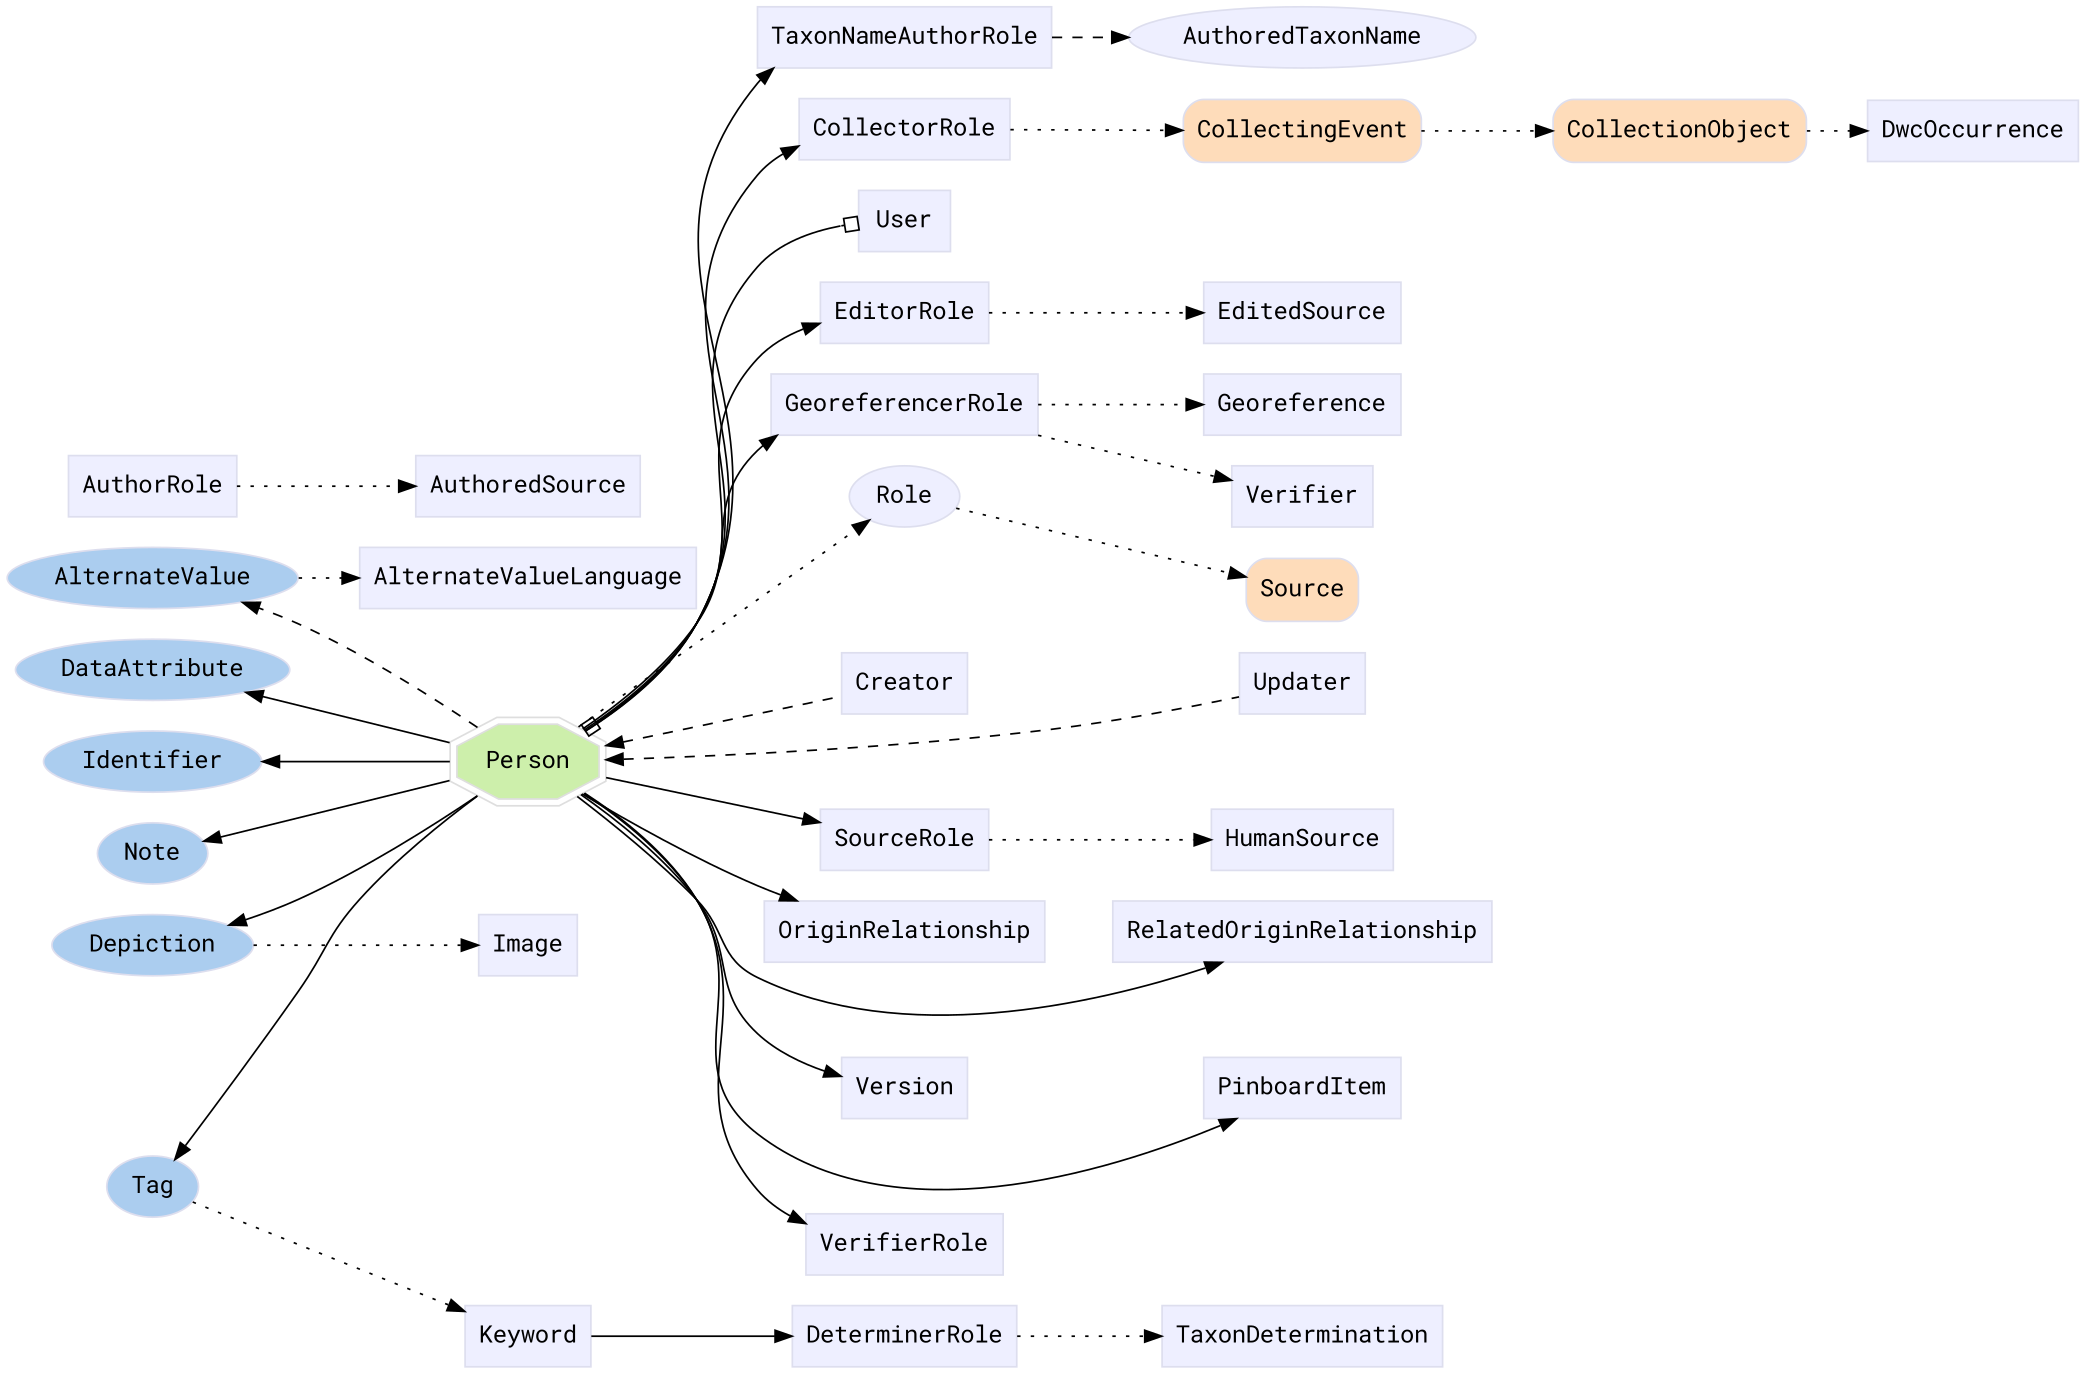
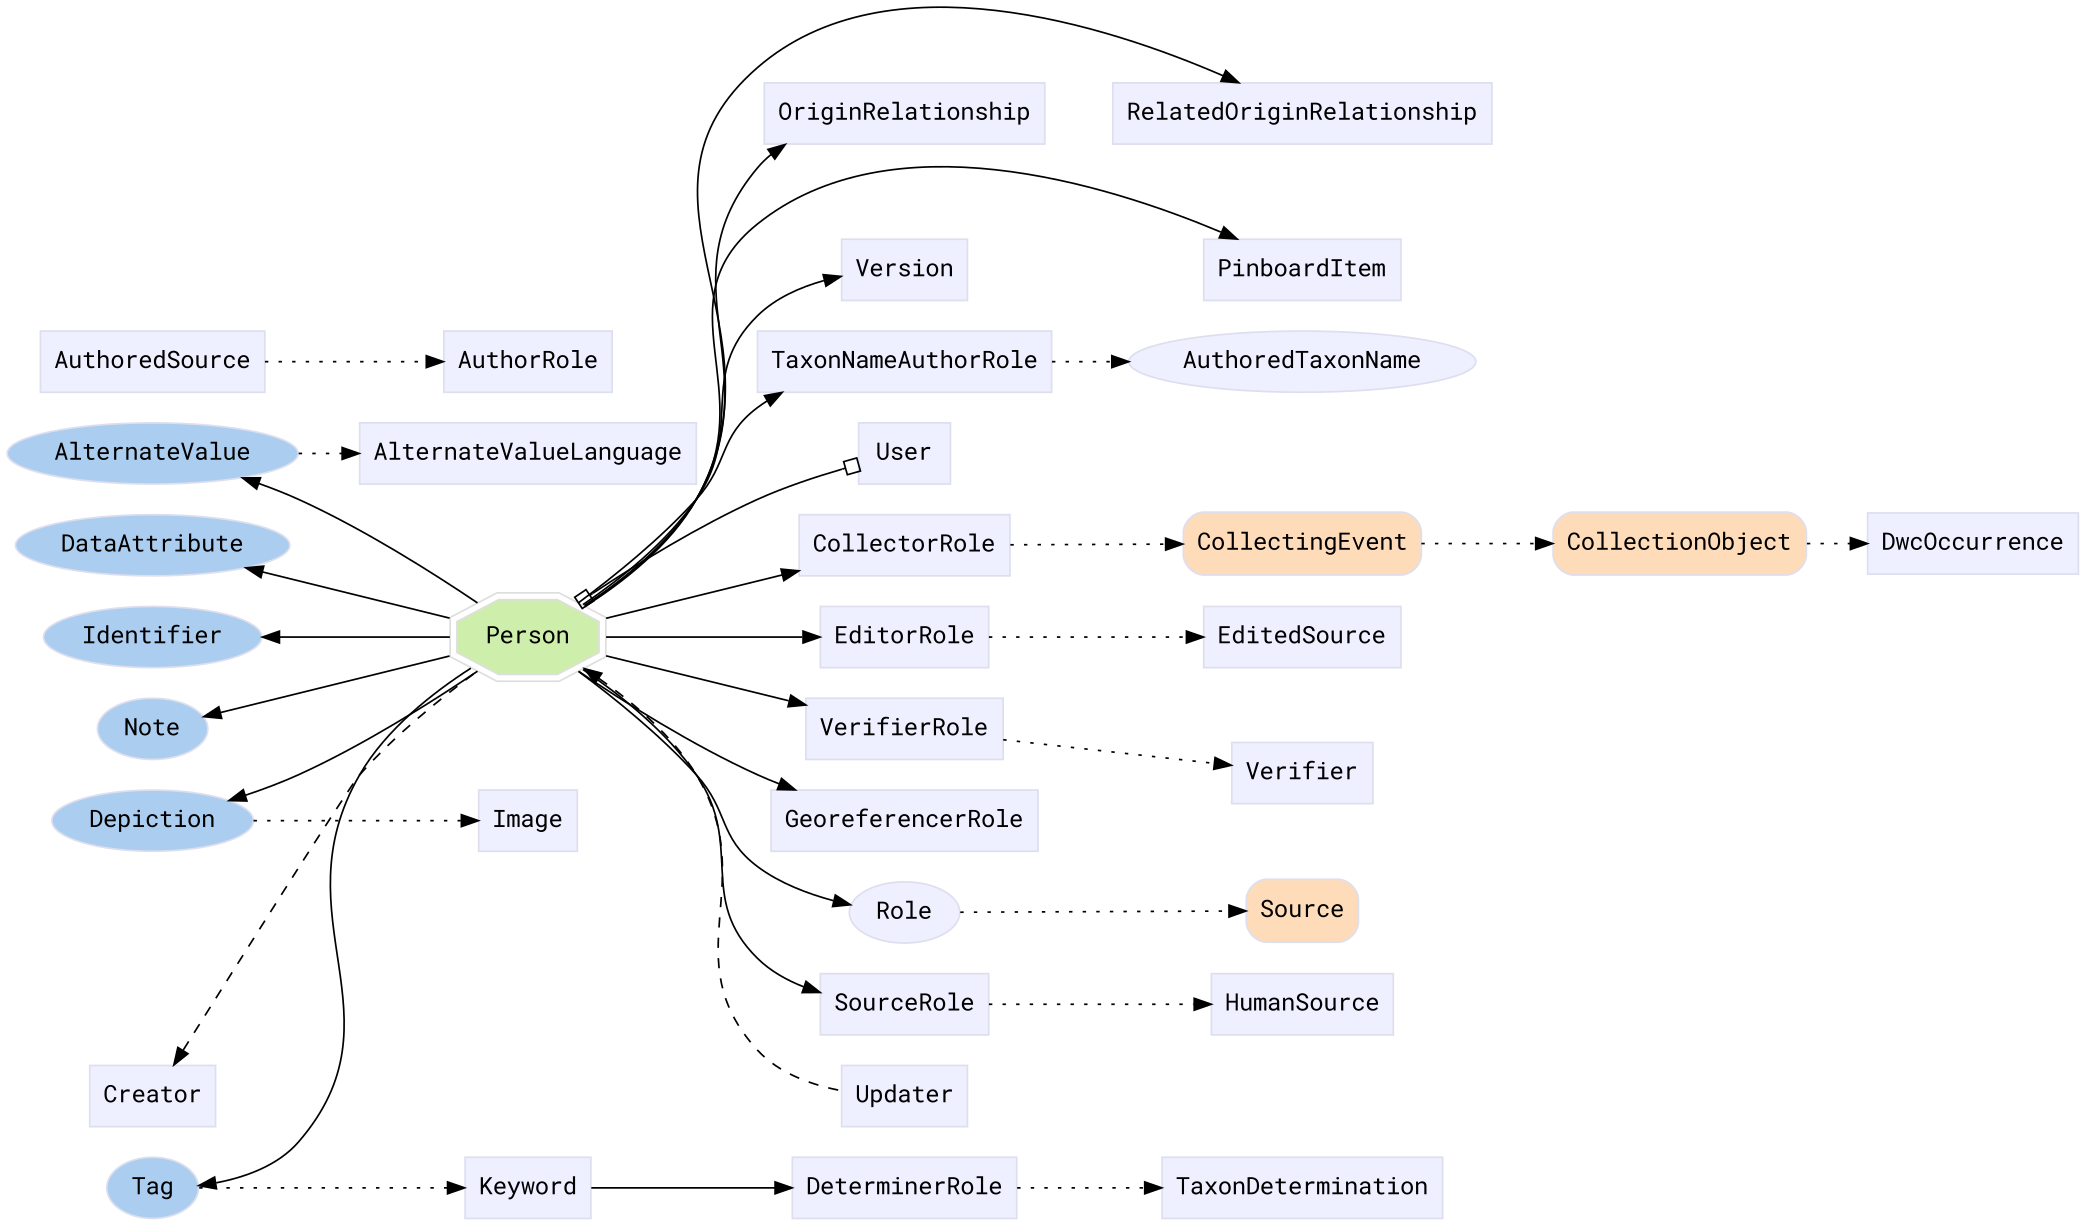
  digraph {
    fontname="Roboto Mono"
    rankdir=LR
    node [color="#dddeee" fillcolor="#eeefff" fontname="Roboto Mono" group=supporting shape=box style=filled]
    edge [fontname="Roboto Mono"]
    n1 [fillcolor="#abcdef" group=annotator height=0.5 label=AlternateValue shape=oval width=1.7693]
    n2 [fillcolor="#abcdef" group=annotator height=0.5 label=DataAttribute shape=oval width=1.6429]
    n3 [fillcolor="#abcdef" group=annotator height=0.5 label=Depiction shape=oval width=1.2638]
    n4 [fillcolor="#abcdef" group=annotator height=0.5 label=Identifier shape=oval width=1.1916]
    n5 [fillcolor="#abcdef" group=annotator height=0.5 label=Tag shape=oval width=0.75]
    n6 [fillcolor="#abcdef" group=annotator height=0.5 label=Note shape=oval width=0.77632]
    n7 [fillcolor="#fedcba" group=core height=0.51389 label=CollectingEvent shape=Mrecord width=1.4444]
    n8 [fillcolor="#fedcba" group=core height=0.51389 label=CollectionObject shape=Mrecord width=1.5139]
    n9 [fillcolor="#fedcba" group=core height=0.51389 label=Source shape=Mrecord width=0.75]
    n10 [color="#dedede" fillcolor="#cdefab" group=target height=0.61111 label=Person shape=doubleoctagon width=1.1468]
    n11 [height=0.5 label=AlternateValueLanguage width=2.0972]
    n12 [height=0.5 label=AuthorRole width=1.1111]
    n13 [height=0.5 label=AuthoredSource width=1.4583]
    n14 [height=0.5 label=TaxonNameAuthorRole width=2.0556]
    n15 [height=0.5 label=AuthoredTaxonName shape=ellipse width=1.875]
    n16 [height=0.5 label=CollectorRole width=1.2778]
    n17 [height=0.5 label=DeterminerRole width=1.4444]
    n18 [height=0.5 label=DwcOccurrence width=1.4444]
    n19 [height=0.5 label=EditorRole width=1.0556]
    n20 [height=0.5 label=EditedSource width=1.2361]
    n21 [height=0.5 label=GeoreferencerRole width=1.6528]
-   n22 [height=0.5 label=Georeference width=1.2361]
    n23 [height=0.5 label=SourceRole width=1.1111]
    n24 [height=0.5 label=HumanSource width=1.3194]
    n25 [height=0.5 label=Image width=0.75]
    n26 [height=0.5 label=Keyword width=0.93056]
    n27 [height=0.5 label=OriginRelationship width=1.6667]
    n28 [height=0.5 label=PinboardItem width=1.2639]
    n29 [height=0.5 label=RelatedOriginRelationship width=2.2361]
    n30 [height=0.5 label=Role shape=ellipse width=0.75]
    n31 [height=0.5 label=TaxonDetermination width=1.8056]
    n32 [height=0.5 label=VerifierRole width=1.1528]
    n33 [height=0.5 label=Verifier width=0.79167]
    n34 [height=0.5 label=Version width=0.80556]
    n35 [height=0.5 label=Creator width=0.79167]
    n36 [height=0.5 label=Updater width=0.83333]
    n37 [height=0.5 label=User width=0.75]
    subgraph sub_1 {
      rank=min
      n1
      n2
      n3
      n4
      n5
      n6
    }
    subgraph sub_2 {
      n7
      n8
      n9
    }
    subgraph sub_3 {
      n10
      n11
      n12
      n13
      n14
      n15
      n16
      n17
      n18
      n19
      n20
      n21
-     n22
      n23
      n24
      n25
      n26
      n27
      n28
      n29
      n30
      n31
      n32
      n33
      n34
      n35
      n36
      n37
    }
    n1 -> n11 [style=dotted]
    n3 -> n25 [style=dotted]
    n5 -> n26 [style=dotted]
    n7 -> n8 [style=dotted]
    n8 -> n18 [style=dotted]
-   n10 -> n1 [style=dashed]
+   n10 -> n1
    n10 -> n2
    n10 -> n3
    n10 -> n4
    n10 -> n5
    n10 -> n6
    n10 -> n14
    n10 -> n16
    n10 -> n19
    n10 -> n21
    n10 -> n23
    n10 -> n27
    n10 -> n28
    n10 -> n29
-   n10 -> n30 [style=dotted]
+   n10 -> n30
    n10 -> n32
    n10 -> n34
-   n10 -> n35 [dir=back style=dashed]
+   n35 -> n10 [dir=back style=dashed]
    n10 -> n36 [dir=back style=dashed]
    n10 -> n37 [arrowhead=obox arrowtail=obox dir=both]
-   n12 -> n13 [style=dotted]
-   n14 -> n15 [style=dashed]
+   n13 -> n12 [style=dotted]
+   n14 -> n15 [style=dotted]
    n16 -> n7 [style=dotted]
    n17 -> n31 [style=dotted]
    n19 -> n20 [style=dotted]
-   n21 -> n22 [style=dotted]
    n23 -> n24 [style=dotted]
    n26 -> n17
    n27 -> n29 [style=invis]
    n30 -> n9 [style=dotted]
    n30 -> n33 [style=invis]
-   n21 -> n33 [style=dotted]
+   n32 -> n33 [style=dotted]
    n34 -> n28 [style=invis]
    n35 -> n36 [style=invis]
  }
